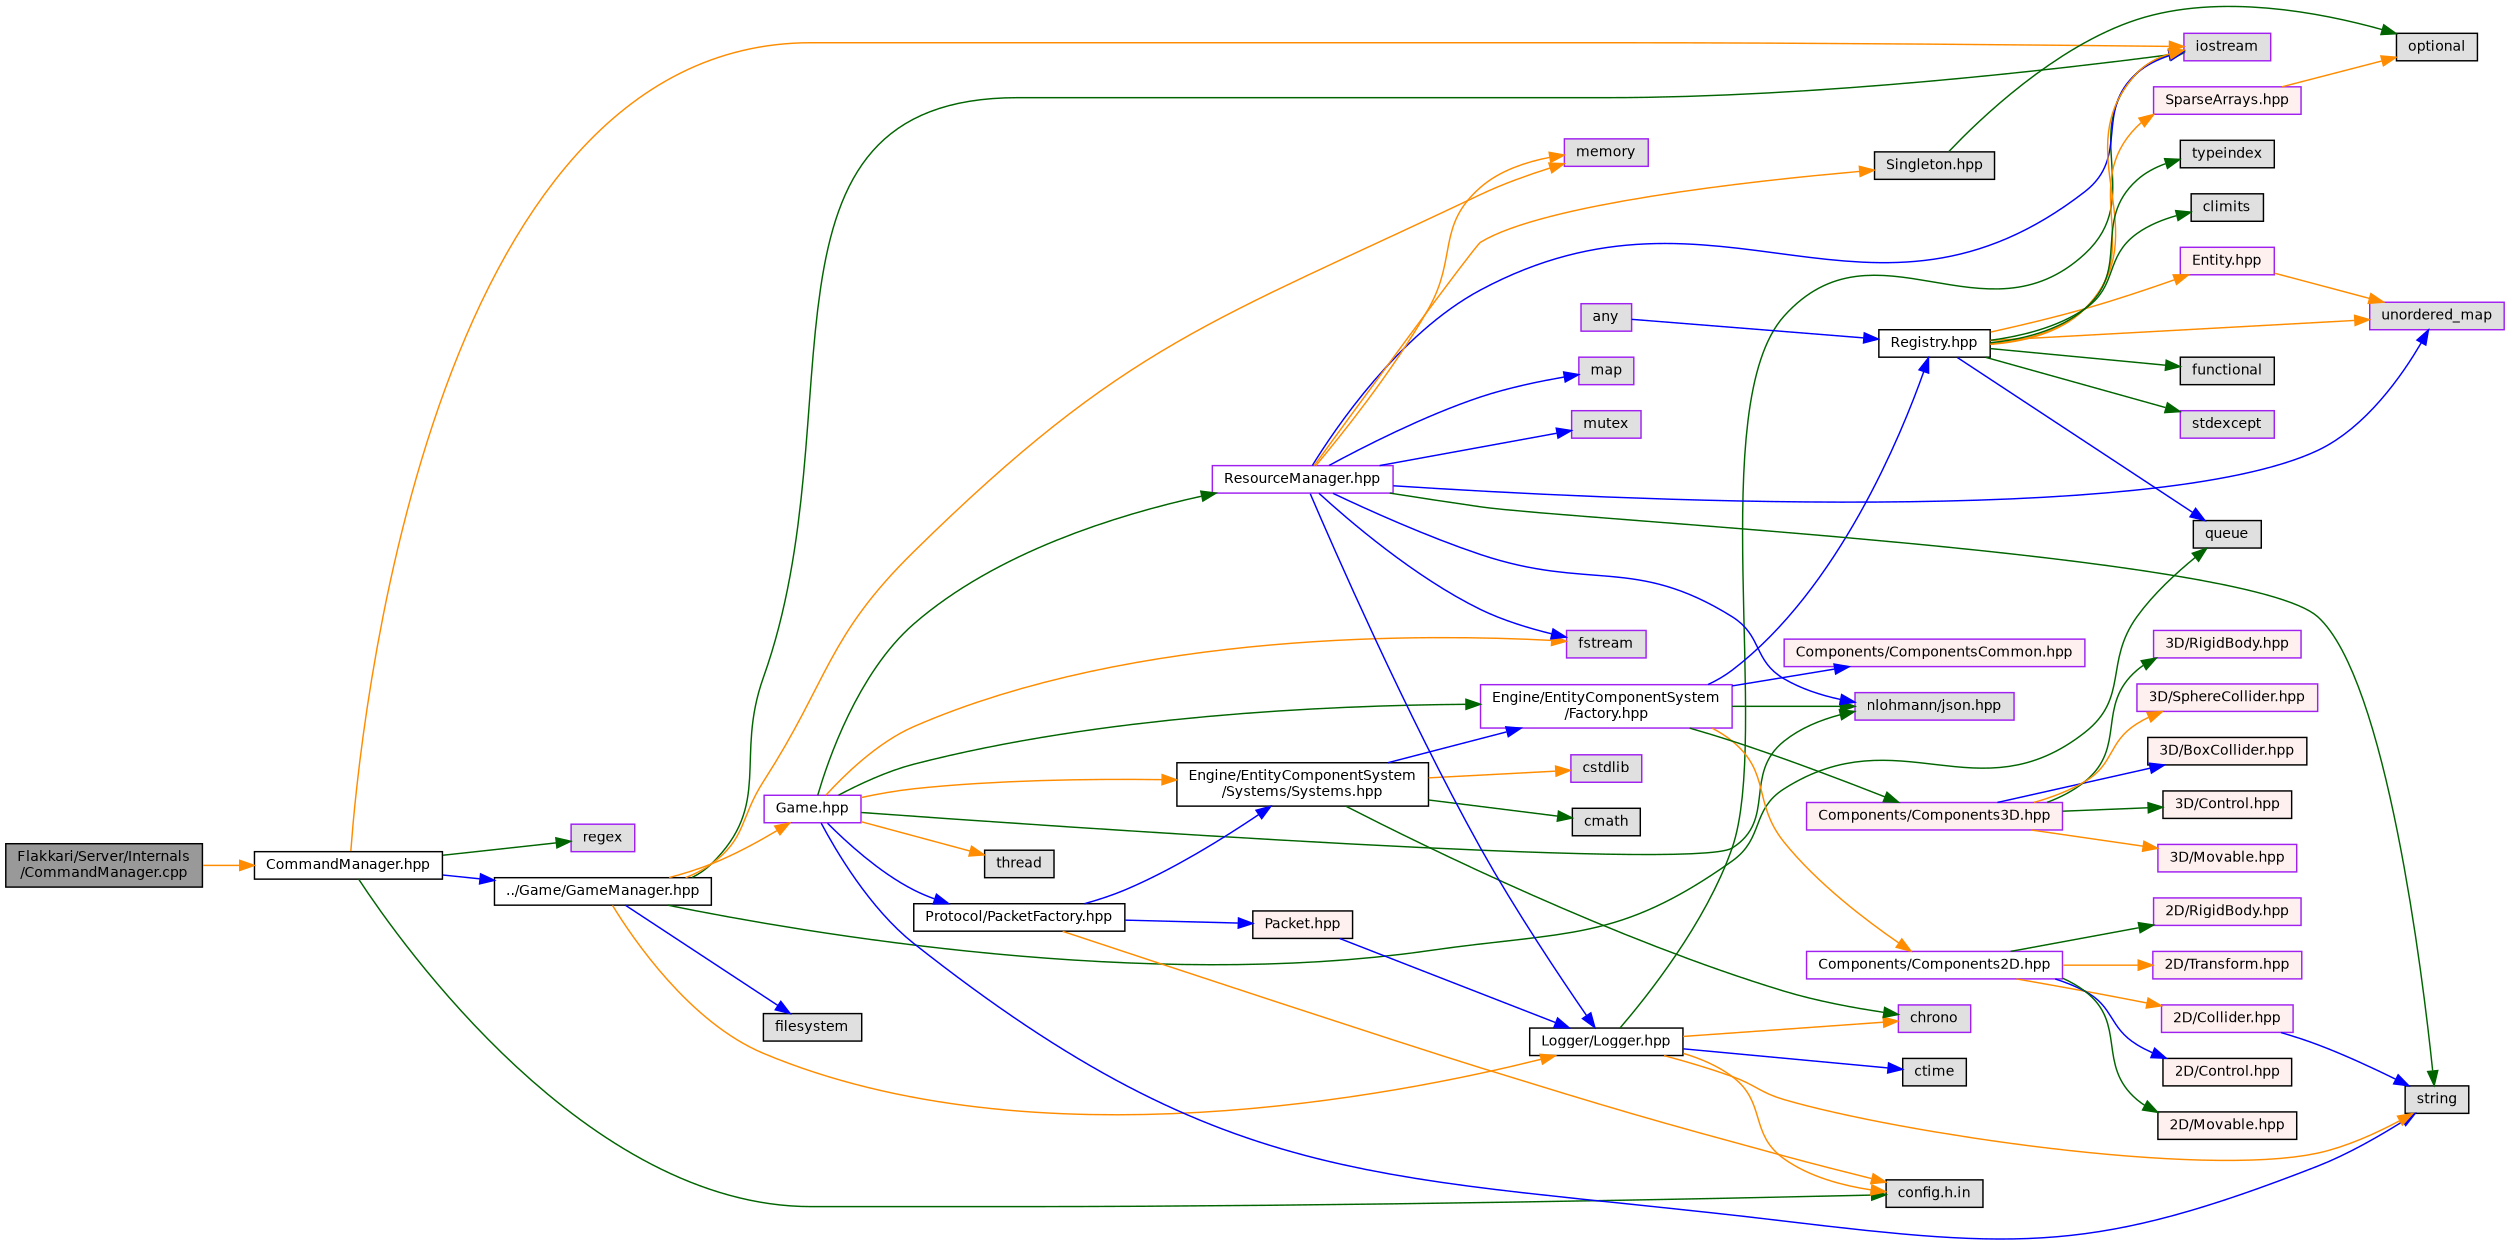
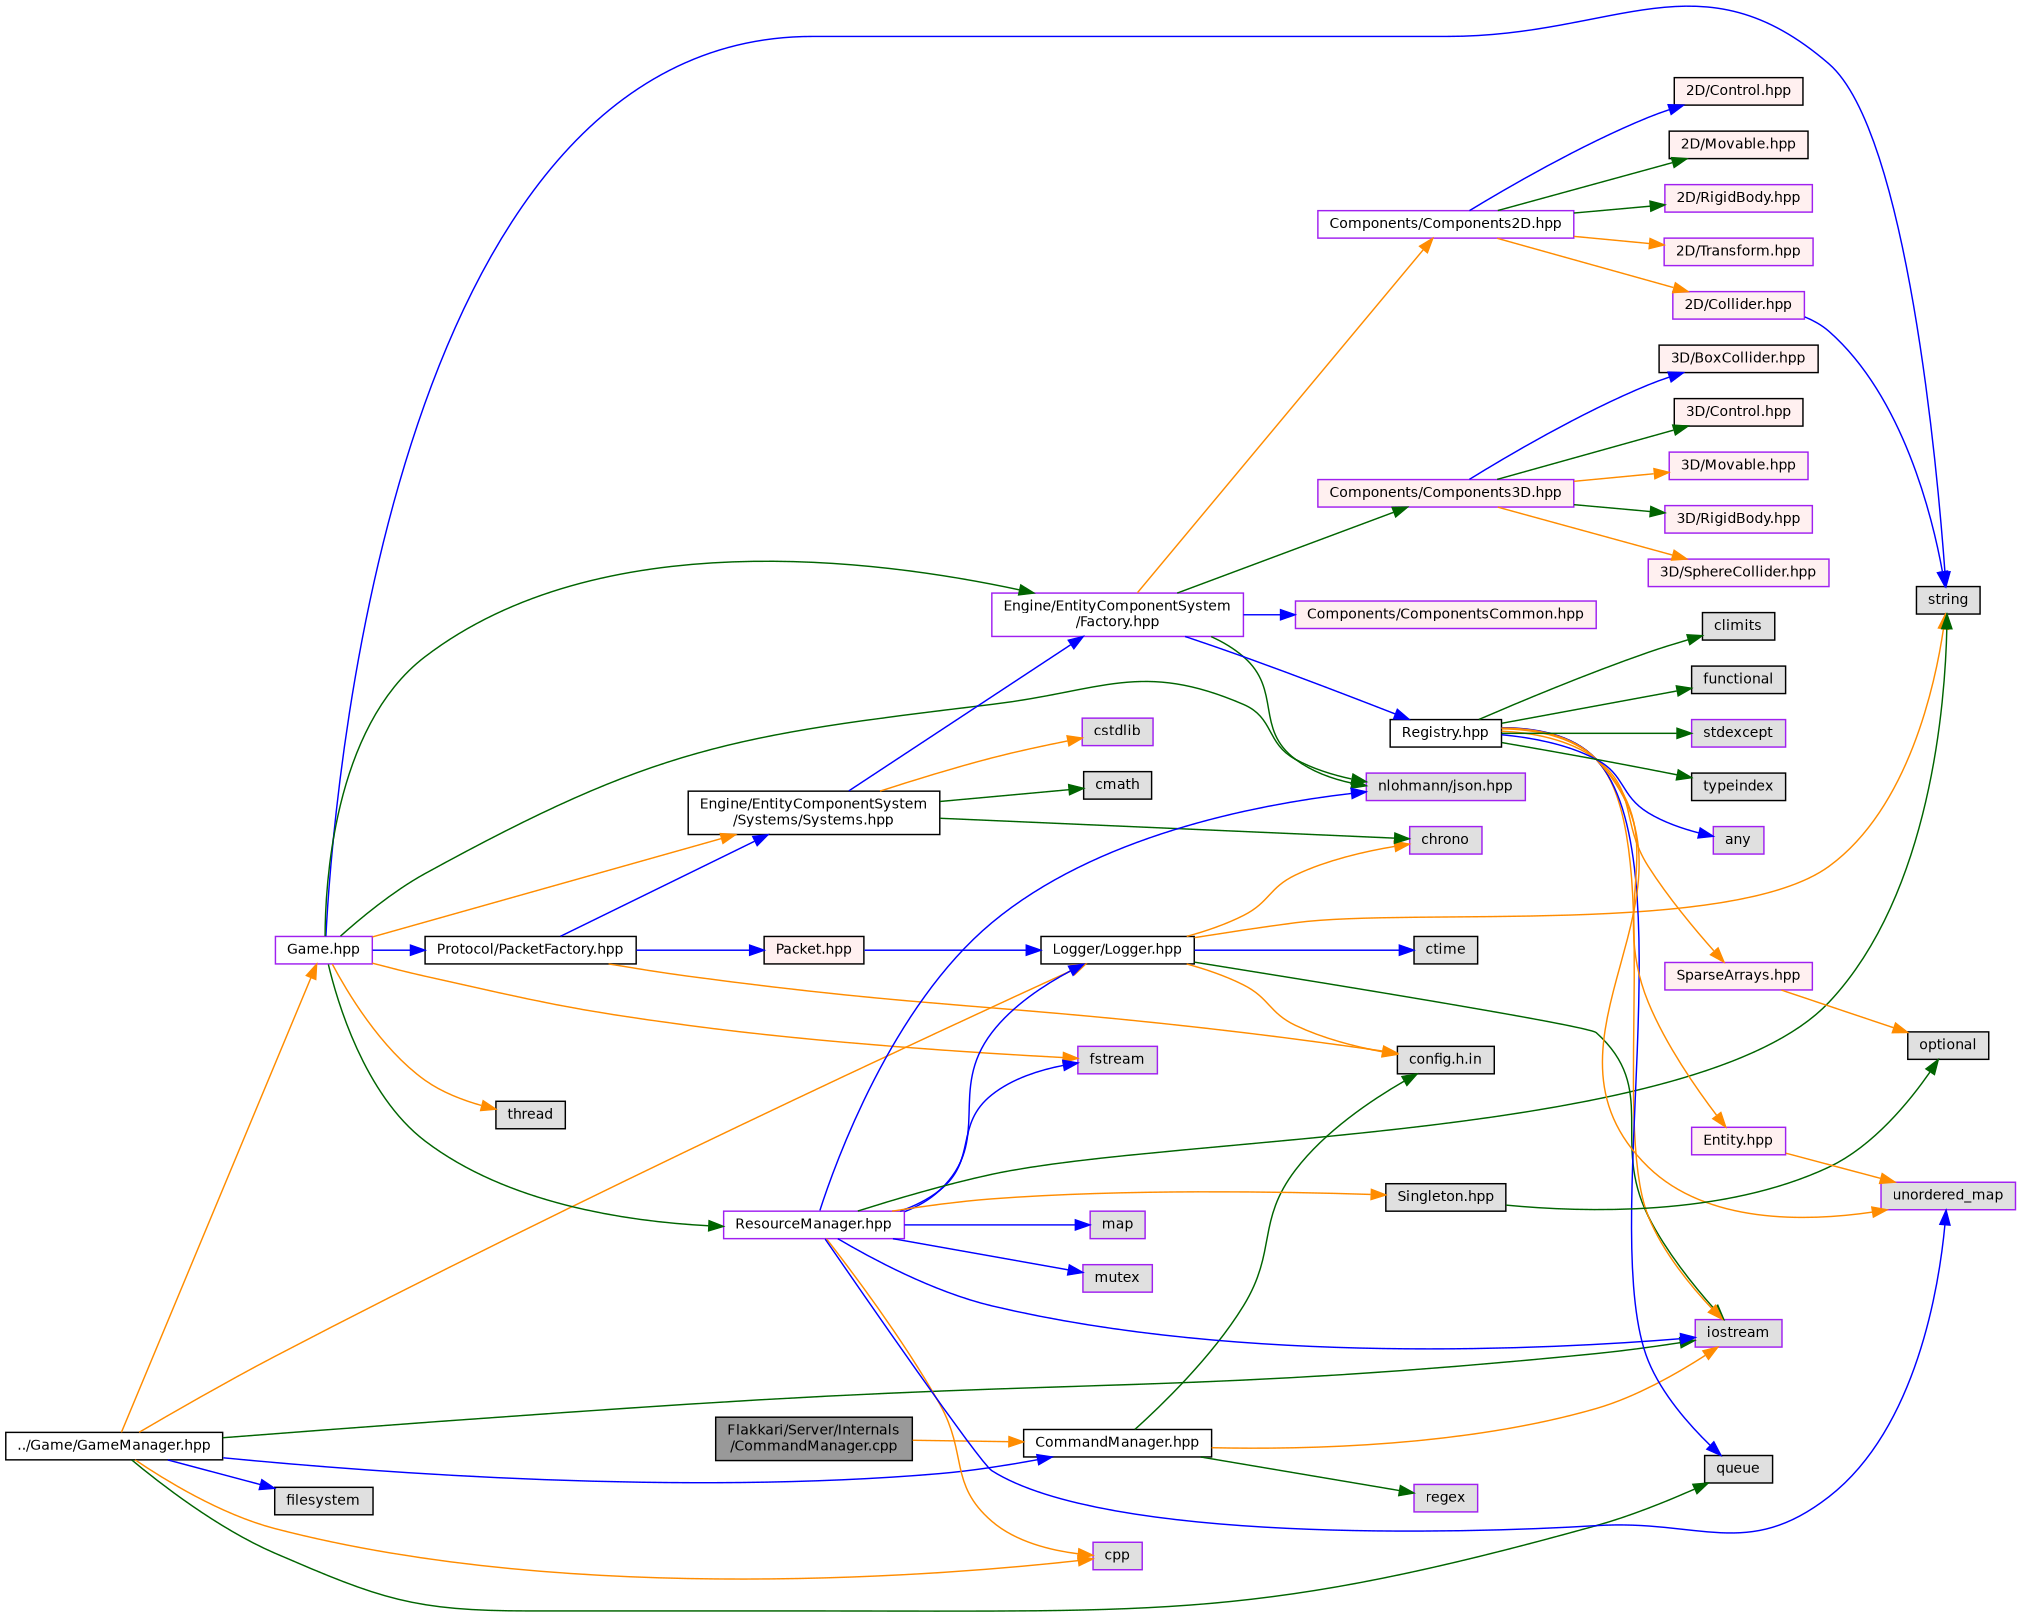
  digraph {
    rankdir=LR
    node [color=purple fillcolor="#E0E0E0" fontname=Helvetica fontsize=10 shape=box style=filled]
    edge [color=darkorange fontname=Helvetica fontsize=10 labelfontname=Helvetica labelfontsize=10 style=solid]
    n1 [color=black fillcolor=grey60 fontcolor=black height=0.2 label="Flakkari/Server/Internals\l/CommandManager.cpp" width=0.4]
    n2 [color=black fillcolor=white height=0.2 label="CommandManager.hpp" width=0.4]
    n3 [height=0.2 label=iostream width=0.4]
    n4 [height=0.2 label=regex width=0.4]
    n5 [color=black fillcolor=white height=0.2 label="../Game/GameManager.hpp" width=0.4]
    n6 [color=black height=0.2 label="config.h.in" width=0.4]
    n7 [color=black height=0.2 label=filesystem width=0.4]
-   n8 [height=0.2 label=memory width=0.4]
+   n8 [height=0.2 label=cpp width=0.4]
    n9 [color=black height=0.2 label=queue width=0.4]
    n10 [fillcolor=white height=0.2 label="Game.hpp" width=0.4]
    n11 [color=black fillcolor=white height=0.2 label="Logger/Logger.hpp" width=0.4]
    n12 [height=0.2 label=fstream width=0.4]
    n13 [height=0.2 label="nlohmann/json.hpp" width=0.4]
    n14 [color=black height=0.2 label=string width=0.4]
    n15 [color=black height=0.2 label=thread width=0.4]
    n16 [fillcolor=white height=0.2 label="Engine/EntityComponentSystem\l/Factory.hpp" width=0.4]
    n17 [color=black fillcolor=white height=0.2 label="Engine/EntityComponentSystem\l/Systems/Systems.hpp" width=0.4]
    n18 [color=black fillcolor=white height=0.2 label="Protocol/PacketFactory.hpp" width=0.4]
    n19 [fillcolor=white height=0.2 label="ResourceManager.hpp" width=0.4]
    n20 [height=0.2 label=chrono width=0.4]
    n21 [color=black height=0.2 label=ctime width=0.4]
    n22 [color=black fillcolor=white height=0.2 label="Registry.hpp" width=0.4]
    n23 [fillcolor=white height=0.2 label="Components/Components2D.hpp" width=0.4]
    n24 [fillcolor="#FFF0F0" height=0.2 label="Components/Components3D.hpp" width=0.4]
    n25 [fillcolor="#FFF0F0" height=0.2 label="Components/ComponentsCommon.hpp" width=0.4]
    n26 [color=black height=0.2 label=cmath width=0.4]
    n27 [height=0.2 label=cstdlib width=0.4]
    n28 [color=black fillcolor="#FFF0F0" height=0.2 label="Packet.hpp" width=0.4]
    n29 [height=0.2 label=unordered_map width=0.4]
    n30 [color=black height=0.2 label="Singleton.hpp" width=0.4]
    n31 [height=0.2 label=map width=0.4]
    n32 [height=0.2 label=mutex width=0.4]
    n33 [fillcolor="#FFF0F0" height=0.2 label="Entity.hpp" width=0.4]
    n34 [fillcolor="#FFF0F0" height=0.2 label="SparseArrays.hpp" width=0.4]
    n35 [height=0.2 label=any width=0.4]
    n36 [color=black height=0.2 label=climits width=0.4]
    n37 [color=black height=0.2 label=functional width=0.4]
    n38 [height=0.2 label=stdexcept width=0.4]
    n39 [color=black height=0.2 label=typeindex width=0.4]
    n40 [fillcolor="#FFF0F0" height=0.2 label="2D/Collider.hpp" width=0.4]
    n41 [color=black fillcolor="#FFF0F0" height=0.2 label="2D/Control.hpp" width=0.4]
    n42 [color=black fillcolor="#FFF0F0" height=0.2 label="2D/Movable.hpp" width=0.4]
    n43 [fillcolor="#FFF0F0" height=0.2 label="2D/RigidBody.hpp" width=0.4]
    n44 [fillcolor="#FFF0F0" height=0.2 label="2D/Transform.hpp" width=0.4]
    n45 [color=black fillcolor="#FFF0F0" height=0.2 label="3D/BoxCollider.hpp" width=0.4]
    n46 [color=black fillcolor="#FFF0F0" height=0.2 label="3D/Control.hpp" width=0.4]
    n47 [fillcolor="#FFF0F0" height=0.2 label="3D/Movable.hpp" width=0.4]
    n48 [fillcolor="#FFF0F0" height=0.2 label="3D/RigidBody.hpp" width=0.4]
    n49 [fillcolor="#FFF0F0" height=0.2 label="3D/SphereCollider.hpp" width=0.4]
    n50 [color=black height=0.2 label=optional width=0.4]
    n1 -> n2
    n2 -> n3
    n2 -> n4 [color=darkgreen]
-   n2 -> n5 [color=blue]
+   n5 -> n2 [color=blue]
    n2 -> n6 [color=darkgreen]
    n5 -> n3 [color=darkgreen]
    n5 -> n7 [color=blue]
    n5 -> n8
    n5 -> n9 [color=darkgreen]
    n5 -> n10
    n5 -> n11
    n10 -> n12
    n10 -> n13 [color=darkgreen]
    n10 -> n14 [color=blue]
    n10 -> n15
    n10 -> n16 [color=darkgreen]
    n10 -> n17
    n10 -> n18 [color=blue]
    n10 -> n19 [color=darkgreen]
    n11 -> n3 [color=darkgreen]
    n11 -> n6
    n11 -> n14
    n11 -> n20
    n11 -> n21 [color=blue]
    n16 -> n13 [color=darkgreen]
    n16 -> n22 [color=blue]
    n16 -> n23
    n16 -> n24 [color=darkgreen]
    n16 -> n25 [color=blue]
    n17 -> n16 [color=blue]
    n17 -> n20 [color=darkgreen]
    n17 -> n26 [color=darkgreen]
    n17 -> n27
    n18 -> n6
    n18 -> n17 [color=blue]
    n18 -> n28 [color=blue]
    n19 -> n3 [color=blue]
    n19 -> n8
    n19 -> n11 [color=blue]
    n19 -> n12 [color=blue]
    n19 -> n13 [color=blue]
    n19 -> n14 [color=darkgreen]
    n19 -> n29 [color=blue]
    n19 -> n30
    n19 -> n31 [color=blue]
    n19 -> n32 [color=blue]
    n22 -> n3
    n22 -> n9 [color=blue]
    n22 -> n29
    n22 -> n33
    n22 -> n34
-   n35 -> n22 [color=blue]
+   n22 -> n35 [color=blue]
    n22 -> n36 [color=darkgreen]
    n22 -> n37 [color=darkgreen]
    n22 -> n38 [color=darkgreen]
    n22 -> n39 [color=darkgreen]
    n23 -> n40
    n23 -> n41 [color=blue]
    n23 -> n42 [color=darkgreen]
    n23 -> n43 [color=darkgreen]
    n23 -> n44
    n24 -> n45 [color=blue]
    n24 -> n46 [color=darkgreen]
    n24 -> n47
    n24 -> n48 [color=darkgreen]
    n24 -> n49
    n28 -> n11 [color=blue]
    n30 -> n50 [color=darkgreen]
    n33 -> n29
    n34 -> n50
    n40 -> n14 [color=blue]
  }
